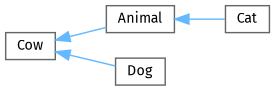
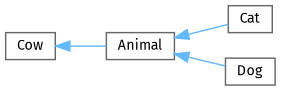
  digraph {
    fontname="Fira Sans"
    rankdir=LR
    node [color=grey40 fillcolor=white fontname="Fira Sans" fontsize=10 shape=box style=filled]
    edge [color=steelblue1 dir=back fontname="Fira Sans" fontsize=10 labelfontname=Helvetica labelfontsize=10 style=solid]
    n1 [height=0.2 label=Animal width=0.4]
    n2 [height=0.2 label=Cat width=0.4]
    n3 [height=0.2 label=Dog width=0.4]
    n4 [height=0.2 label=Cow width=0.4]
    n1 -> n2
-   n4 -> n3
+   n1 -> n3
    n4 -> n1
  }
